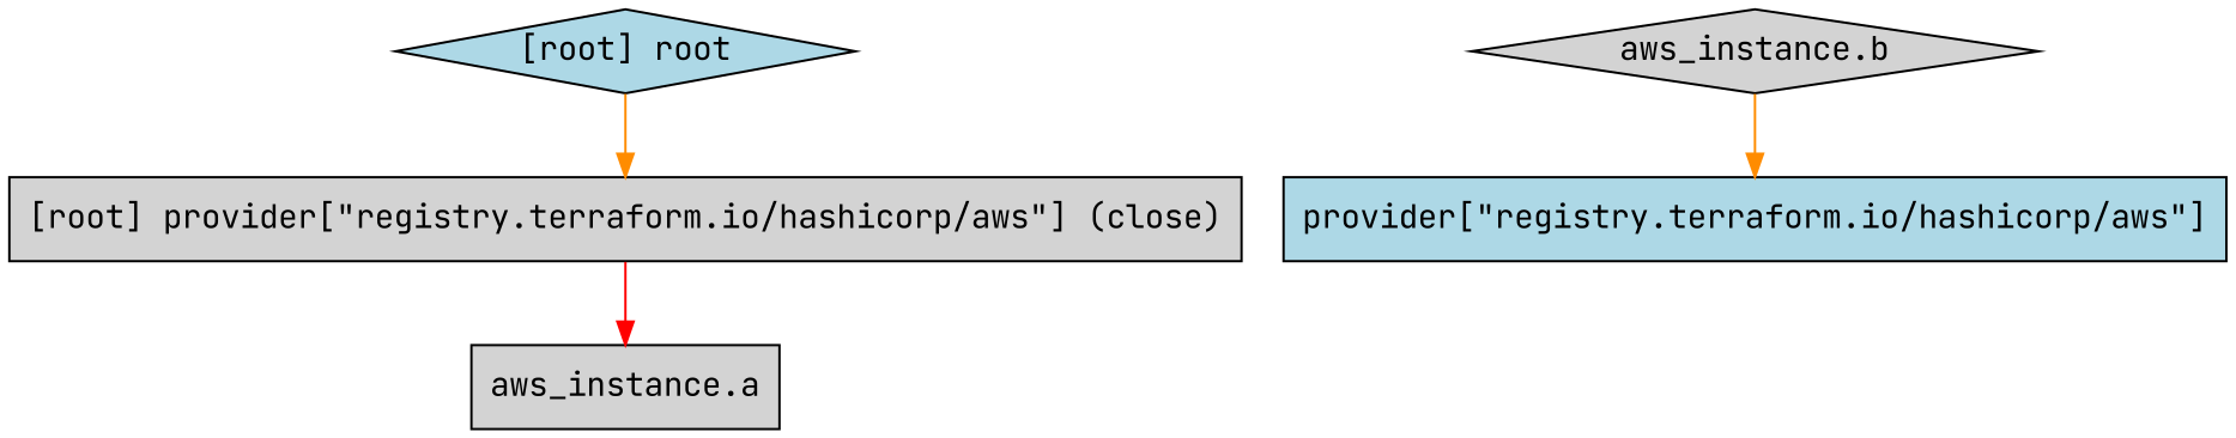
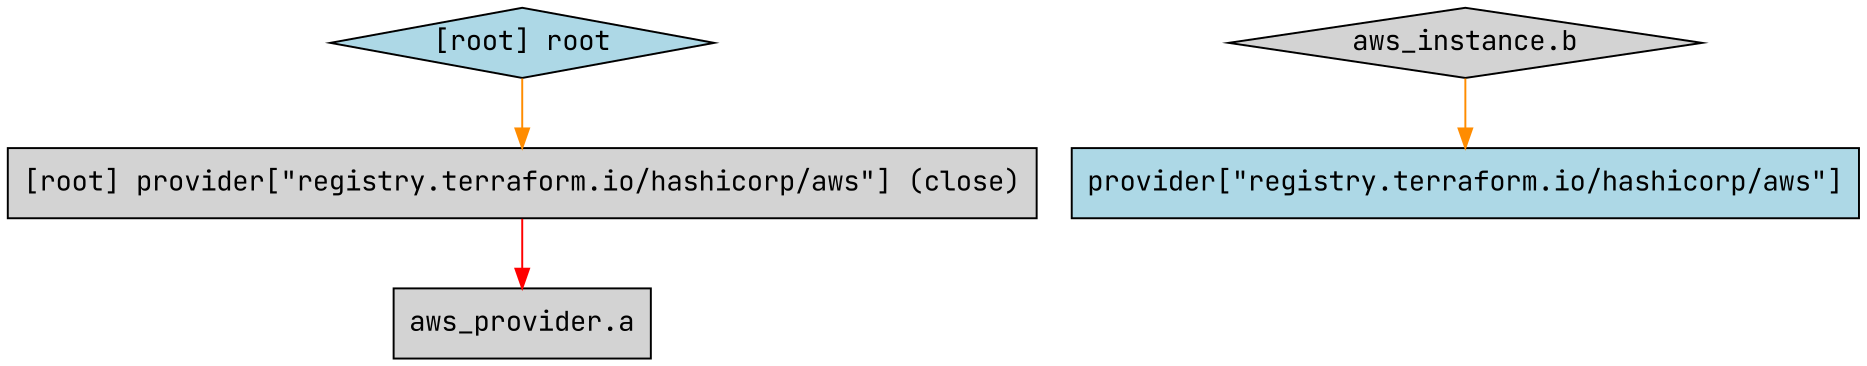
  digraph {
    compound=true
    fontname="JetBrains Mono"
    newrank=true
    node [fillcolor=lightgrey fontname="JetBrains Mono" shape=box style=filled]
    edge [color=darkorange fontname="JetBrains Mono"]
-   n1 [label="aws_instance.a"]
+   n1 [label="aws_provider.a"]
    n2 [label="aws_instance.b" shape=diamond]
    n3 [fillcolor=lightblue label="provider[\"registry.terraform.io/hashicorp/aws\"]"]
    "[root] provider[\"registry.terraform.io/hashicorp/aws\"] (close)"
    "[root] root" [fillcolor=lightblue shape=diamond]
    subgraph sub_1 {
      n1
      n2
      n3
      "[root] provider[\"registry.terraform.io/hashicorp/aws\"] (close)"
      "[root] root"
    }
    n2 -> n3
    "[root] provider[\"registry.terraform.io/hashicorp/aws\"] (close)" -> n1 [color=red]
    "[root] root" -> "[root] provider[\"registry.terraform.io/hashicorp/aws\"] (close)"
  }
